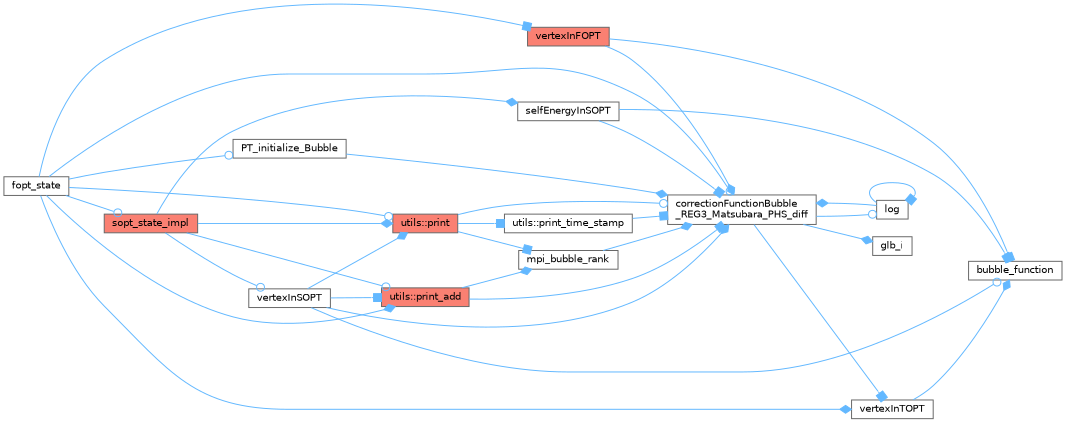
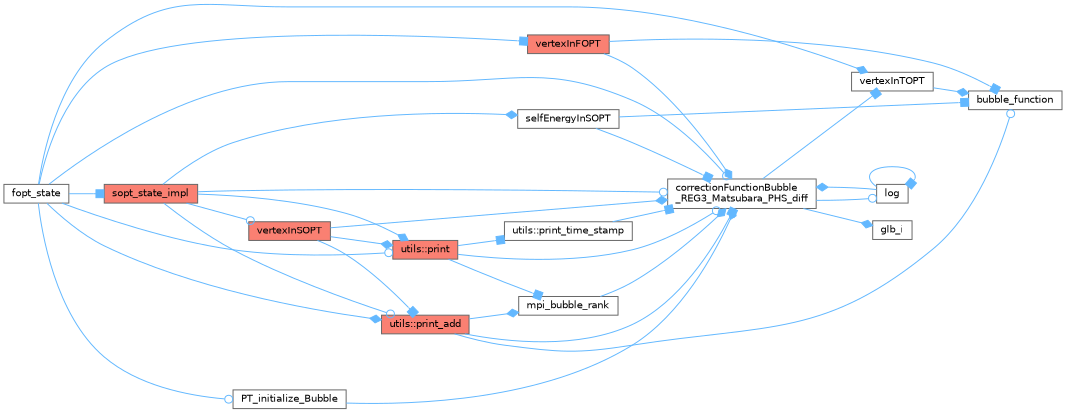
  digraph {
    rankdir=LR
    node [color=grey40 fillcolor=white fontname=Helvetica fontsize=10 shape=box style=filled]
    edge [arrowhead=diamond color=steelblue1 fontname=Helvetica fontsize=10 labelfontname=Helvetica labelfontsize=10 style=solid]
    n1 [color=gray40 fontcolor=black height=0.2 label=fopt_state width=0.4]
    n2 [height=0.2 label="correctionFunctionBubble\l_REG3_Matsubara_PHS_diff" width=0.4]
    n3 [fillcolor=salmon height=0.2 label="utils::print" width=0.4]
    n4 [fillcolor=salmon height=0.2 label="utils::print_add" width=0.4]
    n5 [height=0.2 label=PT_initialize_Bubble width=0.4]
    n6 [fillcolor=salmon height=0.2 label=sopt_state_impl width=0.4]
    n7 [fillcolor=salmon height=0.2 label=vertexInFOPT width=0.4]
    n8 [height=0.2 label=vertexInTOPT width=0.4]
    n9 [height=0.2 label=glb_i width=0.4]
    n10 [height=0.2 label=log width=0.4]
    n11 [height=0.2 label=mpi_bubble_rank width=0.4]
    n12 [height=0.2 label="utils::print_time_stamp" width=0.4]
    n13 [height=0.2 label=selfEnergyInSOPT width=0.4]
-   n14 [height=0.2 label=vertexInSOPT width=0.4]
+   n14 [fillcolor=salmon height=0.2 label=vertexInSOPT width=0.4]
    n15 [height=0.2 label=bubble_function width=0.4]
    n1 -> n2 [arrowhead=odot]
    n1 -> n3 [arrowhead=odot]
    n1 -> n4
    n1 -> n5 [arrowhead=odot]
-   n1 -> n6 [arrowhead=odot]
+   n1 -> n6 [arrowhead=box]
    n1 -> n7 [arrowhead=box]
    n1 -> n8
    n2 -> n8 [arrowhead=box]
    n2 -> n9
    n2 -> n10 [arrowhead=odot]
    n3 -> n2 [arrowhead=odot]
    n3 -> n11 [arrowhead=box]
    n3 -> n12 [arrowhead=box]
    n4 -> n2 [arrowhead=box]
    n4 -> n11
    n5 -> n2
+   n6 -> n2 [arrowhead=odot]
    n6 -> n3
    n6 -> n4 [arrowhead=odot]
    n6 -> n13
    n6 -> n14 [arrowhead=odot]
    n7 -> n2
    n7 -> n15 [arrowhead=box]
    n8 -> n15
    n10 -> n2
    n10 -> n10 [arrowhead=box]
    n11 -> n2
    n12 -> n2 [arrowhead=box]
    n13 -> n2 [arrowhead=box]
    n13 -> n15 [arrowhead=box]
    n14 -> n2
    n14 -> n3
    n14 -> n4 [arrowhead=box]
-   n14 -> n15 [arrowhead=odot]
+   n4 -> n15 [arrowhead=odot]
  }
